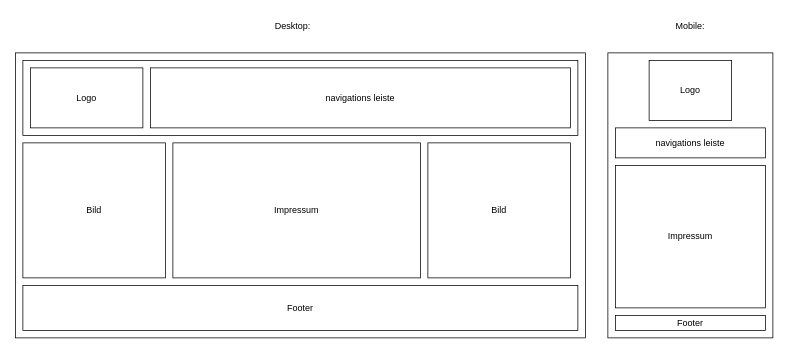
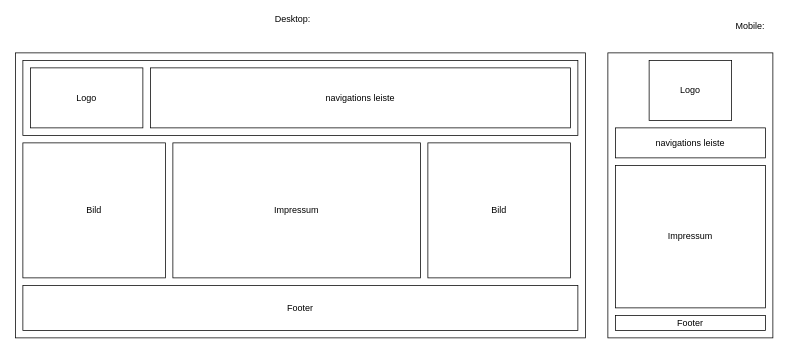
  <mxCell id="0" />
  <mxCell id="1" parent="0" />
  <mxCell id="2" value="" style="rounded=0;whiteSpace=wrap;html=1;" parent="1" vertex="1"><mxGeometry x="20" y="70" width="760" height="380" as="geometry" /></mxCell>
  <mxCell id="3" value="Footer" style="rounded=0;whiteSpace=wrap;html=1;" parent="1" vertex="1"><mxGeometry x="30" y="380" width="740" height="60" as="geometry" /></mxCell>
  <mxCell id="4" value="" style="rounded=0;whiteSpace=wrap;html=1;" parent="1" vertex="1"><mxGeometry x="30" y="80" width="740" height="100" as="geometry" /></mxCell>
  <mxCell id="5" value="navigations leiste" style="rounded=0;whiteSpace=wrap;html=1;" parent="1" vertex="1"><mxGeometry x="200" y="90" width="560" height="80" as="geometry" /></mxCell>
  <mxCell id="6" value="" style="rounded=0;whiteSpace=wrap;html=1;" parent="1" vertex="1"><mxGeometry x="810" y="70" width="220" height="380" as="geometry" /></mxCell>
  <mxCell id="7" value="Logo" style="rounded=0;whiteSpace=wrap;html=1;" parent="1" vertex="1"><mxGeometry x="40" y="90" width="150" height="80" as="geometry" /></mxCell>
  <mxCell id="8" value="Logo" style="rounded=0;whiteSpace=wrap;html=1;" parent="1" vertex="1"><mxGeometry x="865" y="80" width="110" height="80" as="geometry" /></mxCell>
  <mxCell id="9" value="navigations leiste" style="rounded=0;whiteSpace=wrap;html=1;" parent="1" vertex="1"><mxGeometry x="820" y="170" width="200" height="40" as="geometry" /></mxCell>
  <mxCell id="10" value="Footer" style="rounded=0;whiteSpace=wrap;html=1;" parent="1" vertex="1"><mxGeometry x="820" y="420" width="200" height="20" as="geometry" /></mxCell>
  <mxCell id="11" value="Impressum" style="rounded=0;whiteSpace=wrap;html=1;" parent="1" vertex="1"><mxGeometry x="820" y="220" width="200" height="190" as="geometry" /></mxCell>
- <mxCell id="12" value="&lt;div&gt;Desktop:&lt;/div&gt;" style="text;html=1;strokeColor=none;fillColor=none;align=center;verticalAlign=middle;whiteSpace=wrap;rounded=0;" parent="1" vertex="1"><mxGeometry x="360" y="20" width="60" height="30" as="geometry" /></mxCell>
- <mxCell id="13" value="&lt;div&gt;Mobile:&lt;/div&gt;" style="text;html=1;strokeColor=none;fillColor=none;align=center;verticalAlign=middle;whiteSpace=wrap;rounded=0;" parent="1" vertex="1"><mxGeometry x="890" y="20" width="60" height="30" as="geometry" /></mxCell>
+ <mxCell id="12" value="&lt;div&gt;Desktop:&lt;/div&gt;" style="text;html=1;strokeColor=none;fillColor=none;align=center;verticalAlign=middle;whiteSpace=wrap;rounded=0;" parent="1" vertex="1"><mxGeometry x="360" y="10" width="60" height="30" as="geometry" /></mxCell>
+ <mxCell id="13" value="&lt;div&gt;Mobile:&lt;/div&gt;" style="text;html=1;strokeColor=none;fillColor=none;align=center;verticalAlign=middle;whiteSpace=wrap;rounded=0;" parent="1" vertex="1"><mxGeometry x="970" y="20" width="60" height="30" as="geometry" /></mxCell>
  <mxCell id="14" value="Impressum" style="rounded=0;whiteSpace=wrap;html=1;" vertex="1" parent="1"><mxGeometry x="230" y="190" width="330" height="180" as="geometry" /></mxCell>
  <mxCell id="15" value="Bild" style="rounded=0;whiteSpace=wrap;html=1;" vertex="1" parent="1"><mxGeometry x="30" y="190" width="190" height="180" as="geometry" /></mxCell>
  <mxCell id="16" value="Bild" style="rounded=0;whiteSpace=wrap;html=1;" vertex="1" parent="1"><mxGeometry x="570" y="190" width="190" height="180" as="geometry" /></mxCell>
